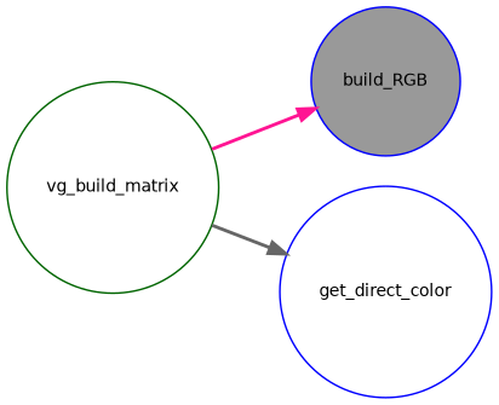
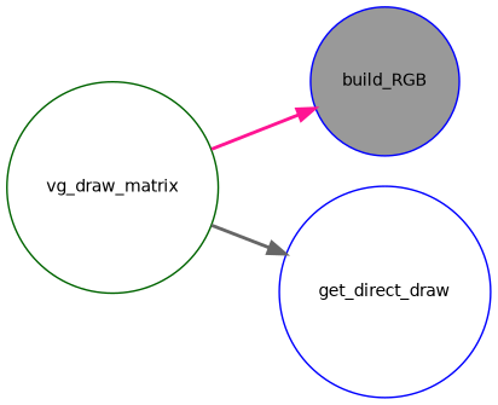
  digraph {
    rankdir=RL
    node [color=blue fillcolor=white fontname=Helvetica fontsize=10 shape=circle style=filled]
    edge [dir=back fontname=Helvetica fontsize=10 labelfontname=Helvetica labelfontsize=10 style=bold]
    n1 [fillcolor=grey60 fontcolor=black height=0.2 label=build_RGB width=0.4]
-   n2 [color=darkgreen height=0.2 label=vg_build_matrix width=0.4]
-   n3 [height=0.2 label=get_direct_color width=0.4]
+   n2 [color=darkgreen height=0.2 label=vg_draw_matrix width=0.4]
+   n3 [height=0.2 label=get_direct_draw width=0.4]
    n1 -> n2 [color=deeppink]
    n3 -> n2 [color=gray40]
  }
